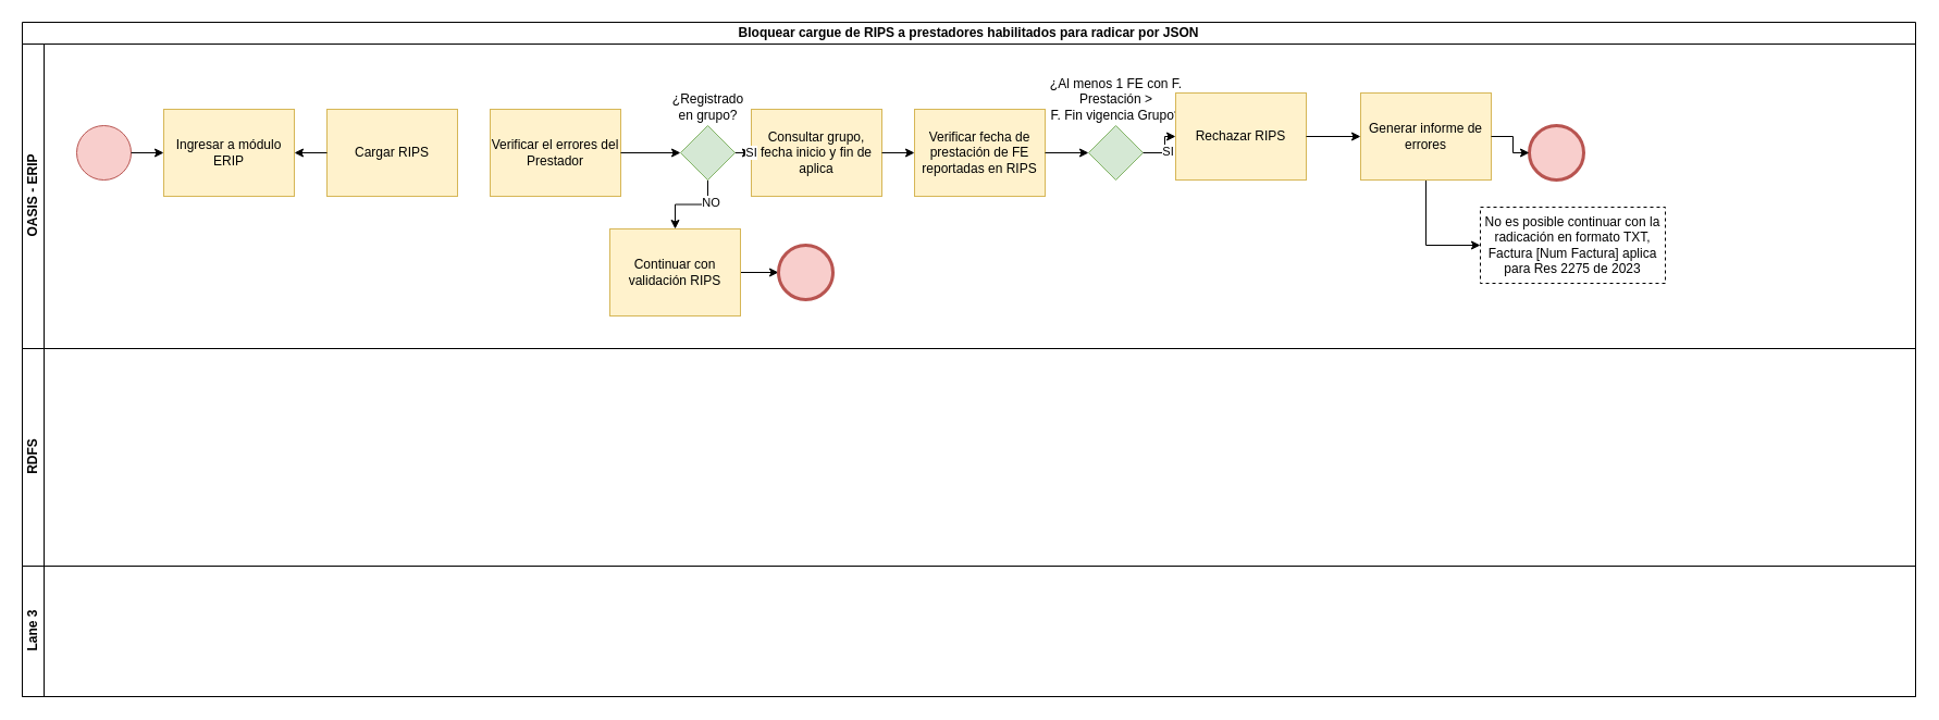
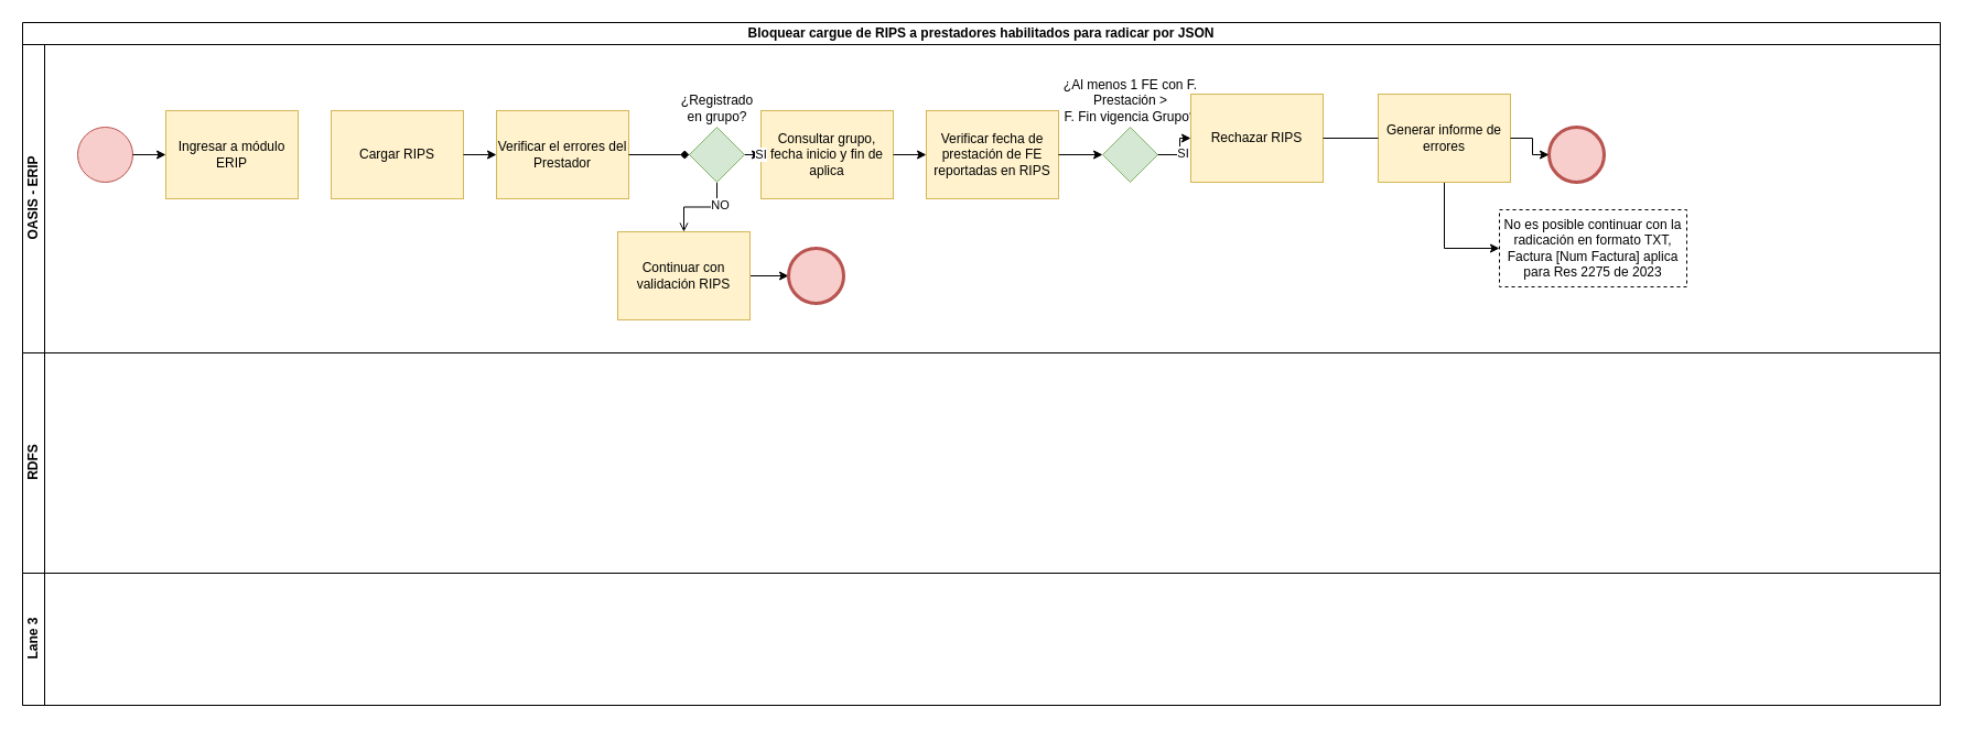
  <mxCell id="0" />
  <mxCell id="1" parent="0" />
  <mxCell id="2" value="Bloquear cargue de RIPS a prestadores habilitados para radicar por JSON" style="swimlane;html=1;childLayout=stackLayout;resizeParent=1;resizeParentMax=0;horizontal=1;startSize=20;horizontalStack=0;whiteSpace=wrap;" vertex="1" parent="1"><mxGeometry x="20" y="20" width="1740" height="620" as="geometry" /></mxCell>
  <mxCell id="3" value="OASIS - ERIP" style="swimlane;html=1;startSize=20;horizontal=0;" vertex="1" parent="2"><mxGeometry y="20" width="1740" height="280" as="geometry" /></mxCell>
  <mxCell id="4" value="" style="points=[[0.145,0.145,0],[0.5,0,0],[0.855,0.145,0],[1,0.5,0],[0.855,0.855,0],[0.5,1,0],[0.145,0.855,0],[0,0.5,0]];shape=mxgraph.bpmn.event;html=1;verticalLabelPosition=bottom;labelBackgroundColor=#ffffff;verticalAlign=top;align=center;perimeter=ellipsePerimeter;outlineConnect=0;aspect=fixed;outline=standard;symbol=general;fillColor=#f8cecc;strokeColor=#b85450;" vertex="1" parent="3"><mxGeometry x="50" y="75" width="50" height="50" as="geometry" /></mxCell>
  <mxCell id="5" value="Ingresar a módulo ERIP" style="points=[[0.25,0,0],[0.5,0,0],[0.75,0,0],[1,0.25,0],[1,0.5,0],[1,0.75,0],[0.75,1,0],[0.5,1,0],[0.25,1,0],[0,0.75,0],[0,0.5,0],[0,0.25,0]];shape=mxgraph.bpmn.task2;whiteSpace=wrap;rectStyle=rounded;size=10;html=1;container=1;expand=0;collapsible=0;taskMarker=user;fillColor=#fff2cc;strokeColor=#d6b656;" vertex="1" parent="3"><mxGeometry x="130" y="60" width="120" height="80" as="geometry" /></mxCell>
  <mxCell id="6" style="edgeStyle=orthogonalEdgeStyle;rounded=0;orthogonalLoop=1;jettySize=auto;html=1;" edge="1" parent="3" source="4" target="5"><mxGeometry relative="1" as="geometry"><mxPoint x="170" y="100" as="targetPoint" /></mxGeometry></mxCell>
  <mxCell id="7" value="Cargar RIPS" style="points=[[0.25,0,0],[0.5,0,0],[0.75,0,0],[1,0.25,0],[1,0.5,0],[1,0.75,0],[0.75,1,0],[0.5,1,0],[0.25,1,0],[0,0.75,0],[0,0.5,0],[0,0.25,0]];shape=mxgraph.bpmn.task2;whiteSpace=wrap;rectStyle=rounded;size=10;html=1;container=1;expand=0;collapsible=0;taskMarker=user;fillColor=#fff2cc;strokeColor=#d6b656;" vertex="1" parent="3"><mxGeometry x="280" y="60" width="120" height="80" as="geometry" /></mxCell>
  <mxCell id="8" value="Verificar el errores del Prestador" style="points=[[0.25,0,0],[0.5,0,0],[0.75,0,0],[1,0.25,0],[1,0.5,0],[1,0.75,0],[0.75,1,0],[0.5,1,0],[0.25,1,0],[0,0.75,0],[0,0.5,0],[0,0.25,0]];shape=mxgraph.bpmn.task2;whiteSpace=wrap;rectStyle=rounded;size=10;html=1;container=1;expand=0;collapsible=0;taskMarker=script;fillColor=#fff2cc;strokeColor=#d6b656;" vertex="1" parent="3"><mxGeometry x="430" y="60" width="120" height="80" as="geometry" /></mxCell>
- <mxCell id="9" style="edgeStyle=orthogonalEdgeStyle;rounded=0;orthogonalLoop=1;jettySize=auto;html=1;" edge="1" parent="3" source="7" target="5"><mxGeometry relative="1" as="geometry"><mxPoint x="440" y="100" as="targetPoint" /></mxGeometry></mxCell>
+ <mxCell id="9" style="edgeStyle=orthogonalEdgeStyle;rounded=0;orthogonalLoop=1;jettySize=auto;html=1;" edge="1" parent="3" source="7" target="8"><mxGeometry relative="1" as="geometry"><mxPoint x="440" y="100" as="targetPoint" /></mxGeometry></mxCell>
  <mxCell id="10" value="Consultar grupo, fecha inicio y fin de aplica" style="points=[[0.25,0,0],[0.5,0,0],[0.75,0,0],[1,0.25,0],[1,0.5,0],[1,0.75,0],[0.75,1,0],[0.5,1,0],[0.25,1,0],[0,0.75,0],[0,0.5,0],[0,0.25,0]];shape=mxgraph.bpmn.task2;whiteSpace=wrap;rectStyle=rounded;size=10;html=1;container=1;expand=0;collapsible=0;taskMarker=script;fillColor=#fff2cc;strokeColor=#d6b656;" vertex="1" parent="3"><mxGeometry x="670" y="60" width="120" height="80" as="geometry" /></mxCell>
  <mxCell id="11" value="Verificar fecha de prestación de FE reportadas en RIPS" style="points=[[0.25,0,0],[0.5,0,0],[0.75,0,0],[1,0.25,0],[1,0.5,0],[1,0.75,0],[0.75,1,0],[0.5,1,0],[0.25,1,0],[0,0.75,0],[0,0.5,0],[0,0.25,0]];shape=mxgraph.bpmn.task2;whiteSpace=wrap;rectStyle=rounded;size=10;html=1;container=1;expand=0;collapsible=0;taskMarker=script;fillColor=#fff2cc;strokeColor=#d6b656;" vertex="1" parent="3"><mxGeometry x="820" y="60" width="120" height="80" as="geometry" /></mxCell>
  <mxCell id="12" style="edgeStyle=orthogonalEdgeStyle;rounded=0;orthogonalLoop=1;jettySize=auto;html=1;" edge="1" parent="3" source="10" target="11"><mxGeometry relative="1" as="geometry"><mxPoint x="860" y="100" as="targetPoint" /></mxGeometry></mxCell>
  <mxCell id="13" value="¿Al menos 1 FE con F. &lt;br&gt;Prestación &amp;gt; &lt;br&gt;F. Fin vigencia Grupo?" style="points=[[0.25,0.25,0],[0.5,0,0],[0.75,0.25,0],[1,0.5,0],[0.75,0.75,0],[0.5,1,0],[0.25,0.75,0],[0,0.5,0]];shape=mxgraph.bpmn.gateway2;html=1;verticalLabelPosition=top;labelBackgroundColor=#ffffff;verticalAlign=bottom;align=center;perimeter=rhombusPerimeter;outlineConnect=0;outline=none;symbol=none;fillColor=#d5e8d4;strokeColor=#82b366;labelPosition=center;" vertex="1" parent="3"><mxGeometry x="980" y="75" width="50" height="50" as="geometry" /></mxCell>
  <mxCell id="14" style="edgeStyle=orthogonalEdgeStyle;rounded=0;orthogonalLoop=1;jettySize=auto;html=1;" edge="1" parent="3" source="11" target="13"><mxGeometry relative="1" as="geometry"><mxPoint x="990" y="100" as="targetPoint" /></mxGeometry></mxCell>
  <mxCell id="15" value="Rechazar RIPS" style="points=[[0.25,0,0],[0.5,0,0],[0.75,0,0],[1,0.25,0],[1,0.5,0],[1,0.75,0],[0.75,1,0],[0.5,1,0],[0.25,1,0],[0,0.75,0],[0,0.5,0],[0,0.25,0]];shape=mxgraph.bpmn.task2;whiteSpace=wrap;rectStyle=rounded;size=10;html=1;container=1;expand=0;collapsible=0;taskMarker=script;fillColor=#fff2cc;strokeColor=#d6b656;" vertex="1" parent="3"><mxGeometry x="1060" y="45" width="120" height="80" as="geometry" /></mxCell>
  <mxCell id="16" style="edgeStyle=orthogonalEdgeStyle;rounded=0;orthogonalLoop=1;jettySize=auto;html=1;" edge="1" parent="3" source="13" target="15"><mxGeometry relative="1" as="geometry"><mxPoint x="1100" y="100" as="targetPoint" /></mxGeometry></mxCell>
  <mxCell id="17" value="SI" style="edgeLabel;html=1;align=center;verticalAlign=middle;resizable=0;points=[];" vertex="1" connectable="0" parent="16"><mxGeometry x="-0.04" y="-2" relative="1" as="geometry"><mxPoint as="offset" /></mxGeometry></mxCell>
  <mxCell id="18" style="edgeStyle=orthogonalEdgeStyle;rounded=0;orthogonalLoop=1;jettySize=auto;html=1;entryX=0;entryY=0.5;entryDx=0;entryDy=0;" edge="1" parent="3" source="19" target="21"><mxGeometry relative="1" as="geometry" /></mxCell>
  <mxCell id="19" value="Generar informe de errores" style="points=[[0.25,0,0],[0.5,0,0],[0.75,0,0],[1,0.25,0],[1,0.5,0],[1,0.75,0],[0.75,1,0],[0.5,1,0],[0.25,1,0],[0,0.75,0],[0,0.5,0],[0,0.25,0]];shape=mxgraph.bpmn.task2;whiteSpace=wrap;rectStyle=rounded;size=10;html=1;container=1;expand=0;collapsible=0;taskMarker=script;fillColor=#fff2cc;strokeColor=#d6b656;" vertex="1" parent="3"><mxGeometry x="1230" y="45" width="120" height="80" as="geometry" /></mxCell>
- <mxCell id="20" style="edgeStyle=orthogonalEdgeStyle;rounded=0;orthogonalLoop=1;jettySize=auto;html=1;" edge="1" parent="3" source="15" target="19"><mxGeometry relative="1" as="geometry"><mxPoint x="1250" y="100" as="targetPoint" /></mxGeometry></mxCell>
+ <mxCell id="20" style="edgeStyle=orthogonalEdgeStyle;rounded=0;orthogonalLoop=1;jettySize=auto;html=1;endArrow=none;" edge="1" parent="3" source="15" target="19"><mxGeometry relative="1" as="geometry"><mxPoint x="1250" y="100" as="targetPoint" /></mxGeometry></mxCell>
  <mxCell id="21" value="No es posible continuar con la radicación en formato TXT, Factura [Num Factura] aplica para Res 2275 de 2023" style="text;html=1;align=center;verticalAlign=middle;whiteSpace=wrap;rounded=0;dashed=1;strokeColor=default;" vertex="1" parent="3"><mxGeometry x="1340" y="150" width="170" height="70" as="geometry" /></mxCell>
  <mxCell id="22" value="RDFS" style="swimlane;html=1;startSize=20;horizontal=0;" vertex="1" parent="2"><mxGeometry y="300" width="1740" height="200" as="geometry" /></mxCell>
  <mxCell id="23" value="Lane 3" style="swimlane;html=1;startSize=20;horizontal=0;" vertex="1" parent="2"><mxGeometry y="500" width="1740" height="120" as="geometry" /></mxCell>
  <mxCell id="24" style="edgeStyle=orthogonalEdgeStyle;rounded=0;orthogonalLoop=1;jettySize=auto;html=1;" edge="1" parent="1" source="28" target="10"><mxGeometry relative="1" as="geometry"><mxPoint x="720" y="140" as="targetPoint" /></mxGeometry></mxCell>
  <mxCell id="25" value="SI" style="edgeLabel;html=1;align=center;verticalAlign=middle;resizable=0;points=[];" vertex="1" connectable="0" parent="24"><mxGeometry x="-0.2" y="-1" relative="1" as="geometry"><mxPoint as="offset" /></mxGeometry></mxCell>
- <mxCell id="26" style="edgeStyle=orthogonalEdgeStyle;rounded=0;orthogonalLoop=1;jettySize=auto;html=1;" edge="1" parent="1" source="28" target="31"><mxGeometry relative="1" as="geometry"><mxPoint x="620" y="250" as="targetPoint" /></mxGeometry></mxCell>
+ <mxCell id="26" style="edgeStyle=orthogonalEdgeStyle;rounded=0;orthogonalLoop=1;jettySize=auto;html=1;endArrow=open;" edge="1" parent="1" source="28" target="31"><mxGeometry relative="1" as="geometry"><mxPoint x="620" y="250" as="targetPoint" /></mxGeometry></mxCell>
  <mxCell id="27" value="NO" style="edgeLabel;html=1;align=center;verticalAlign=middle;resizable=0;points=[];" vertex="1" connectable="0" parent="26"><mxGeometry x="-0.467" y="2" relative="1" as="geometry"><mxPoint as="offset" /></mxGeometry></mxCell>
  <mxCell id="28" value="¿Registrado &lt;br&gt;en grupo?" style="points=[[0.25,0.25,0],[0.5,0,0],[0.75,0.25,0],[1,0.5,0],[0.75,0.75,0],[0.5,1,0],[0.25,0.75,0],[0,0.5,0]];shape=mxgraph.bpmn.gateway2;html=1;verticalLabelPosition=top;labelBackgroundColor=#ffffff;verticalAlign=bottom;align=center;perimeter=rhombusPerimeter;outlineConnect=0;outline=none;symbol=none;fillColor=#d5e8d4;strokeColor=#82b366;labelPosition=center;" vertex="1" parent="1"><mxGeometry x="625" y="115" width="50" height="50" as="geometry" /></mxCell>
- <mxCell id="29" style="edgeStyle=orthogonalEdgeStyle;rounded=0;orthogonalLoop=1;jettySize=auto;html=1;" edge="1" parent="1" source="8" target="28"><mxGeometry relative="1" as="geometry"><mxPoint x="620" y="140" as="targetPoint" /></mxGeometry></mxCell>
+ <mxCell id="29" style="edgeStyle=orthogonalEdgeStyle;rounded=0;orthogonalLoop=1;jettySize=auto;html=1;endArrow=diamond;" edge="1" parent="1" source="8" target="28"><mxGeometry relative="1" as="geometry"><mxPoint x="620" y="140" as="targetPoint" /></mxGeometry></mxCell>
  <mxCell id="30" style="edgeStyle=orthogonalEdgeStyle;rounded=0;orthogonalLoop=1;jettySize=auto;html=1;" edge="1" parent="1" source="31" target="32"><mxGeometry relative="1" as="geometry"><mxPoint x="740" y="250" as="targetPoint" /></mxGeometry></mxCell>
  <mxCell id="31" value="Continuar con validación RIPS" style="points=[[0.25,0,0],[0.5,0,0],[0.75,0,0],[1,0.25,0],[1,0.5,0],[1,0.75,0],[0.75,1,0],[0.5,1,0],[0.25,1,0],[0,0.75,0],[0,0.5,0],[0,0.25,0]];shape=mxgraph.bpmn.task2;whiteSpace=wrap;rectStyle=rounded;size=10;html=1;container=1;expand=0;collapsible=0;taskMarker=script;fillColor=#fff2cc;strokeColor=#d6b656;" vertex="1" parent="1"><mxGeometry x="560" y="210" width="120" height="80" as="geometry" /></mxCell>
  <mxCell id="32" value="" style="points=[[0.145,0.145,0],[0.5,0,0],[0.855,0.145,0],[1,0.5,0],[0.855,0.855,0],[0.5,1,0],[0.145,0.855,0],[0,0.5,0]];shape=mxgraph.bpmn.event;html=1;verticalLabelPosition=bottom;labelBackgroundColor=#ffffff;verticalAlign=top;align=center;perimeter=ellipsePerimeter;outlineConnect=0;aspect=fixed;outline=end;symbol=terminate2;fillColor=#f8cecc;strokeColor=#b85450;" vertex="1" parent="1"><mxGeometry x="715" y="225" width="50" height="50" as="geometry" /></mxCell>
  <mxCell id="33" value="" style="points=[[0.145,0.145,0],[0.5,0,0],[0.855,0.145,0],[1,0.5,0],[0.855,0.855,0],[0.5,1,0],[0.145,0.855,0],[0,0.5,0]];shape=mxgraph.bpmn.event;html=1;verticalLabelPosition=bottom;labelBackgroundColor=#ffffff;verticalAlign=top;align=center;perimeter=ellipsePerimeter;outlineConnect=0;aspect=fixed;outline=end;symbol=terminate2;fillColor=#f8cecc;strokeColor=#b85450;" vertex="1" parent="1"><mxGeometry x="1405" y="115" width="50" height="50" as="geometry" /></mxCell>
  <mxCell id="34" style="edgeStyle=orthogonalEdgeStyle;rounded=0;orthogonalLoop=1;jettySize=auto;html=1;" edge="1" parent="1" source="19" target="33"><mxGeometry relative="1" as="geometry"><mxPoint x="1430" y="140" as="targetPoint" /></mxGeometry></mxCell>
